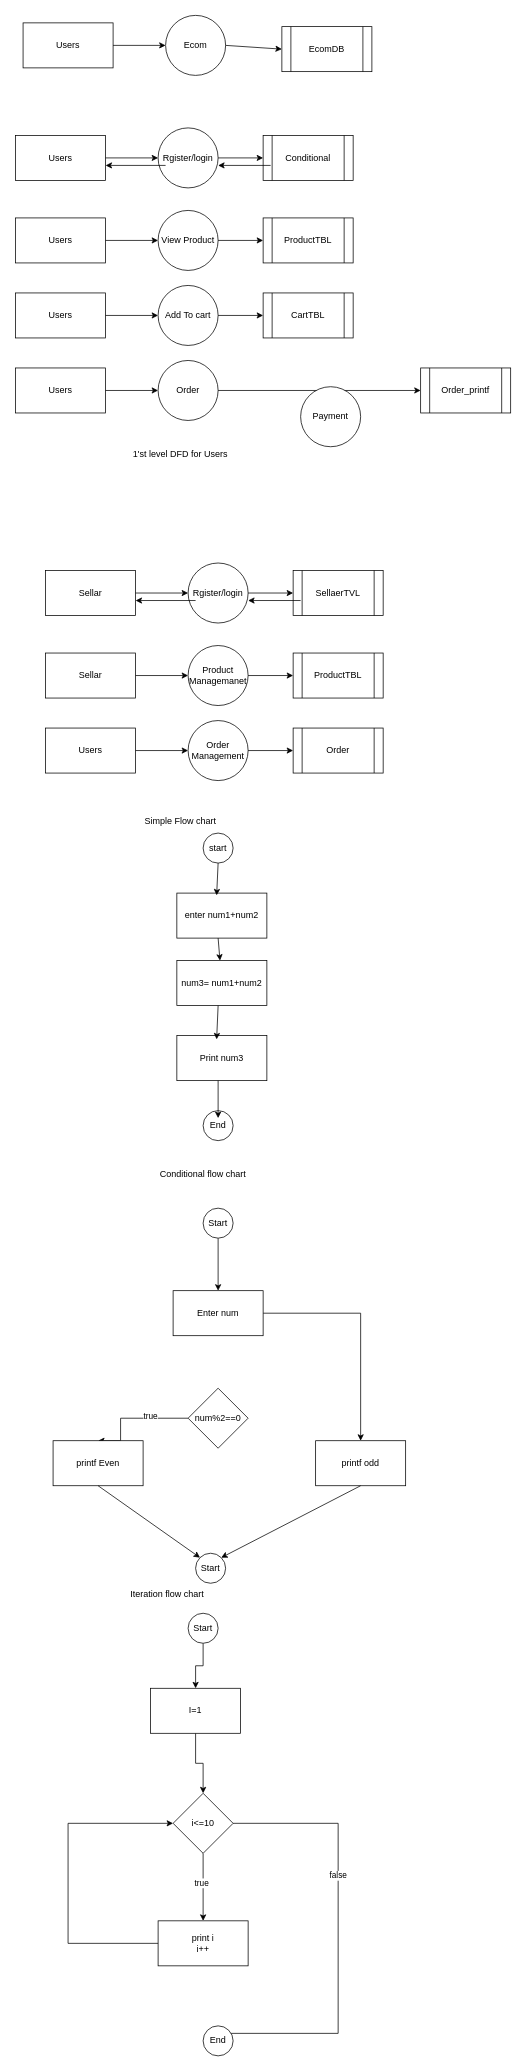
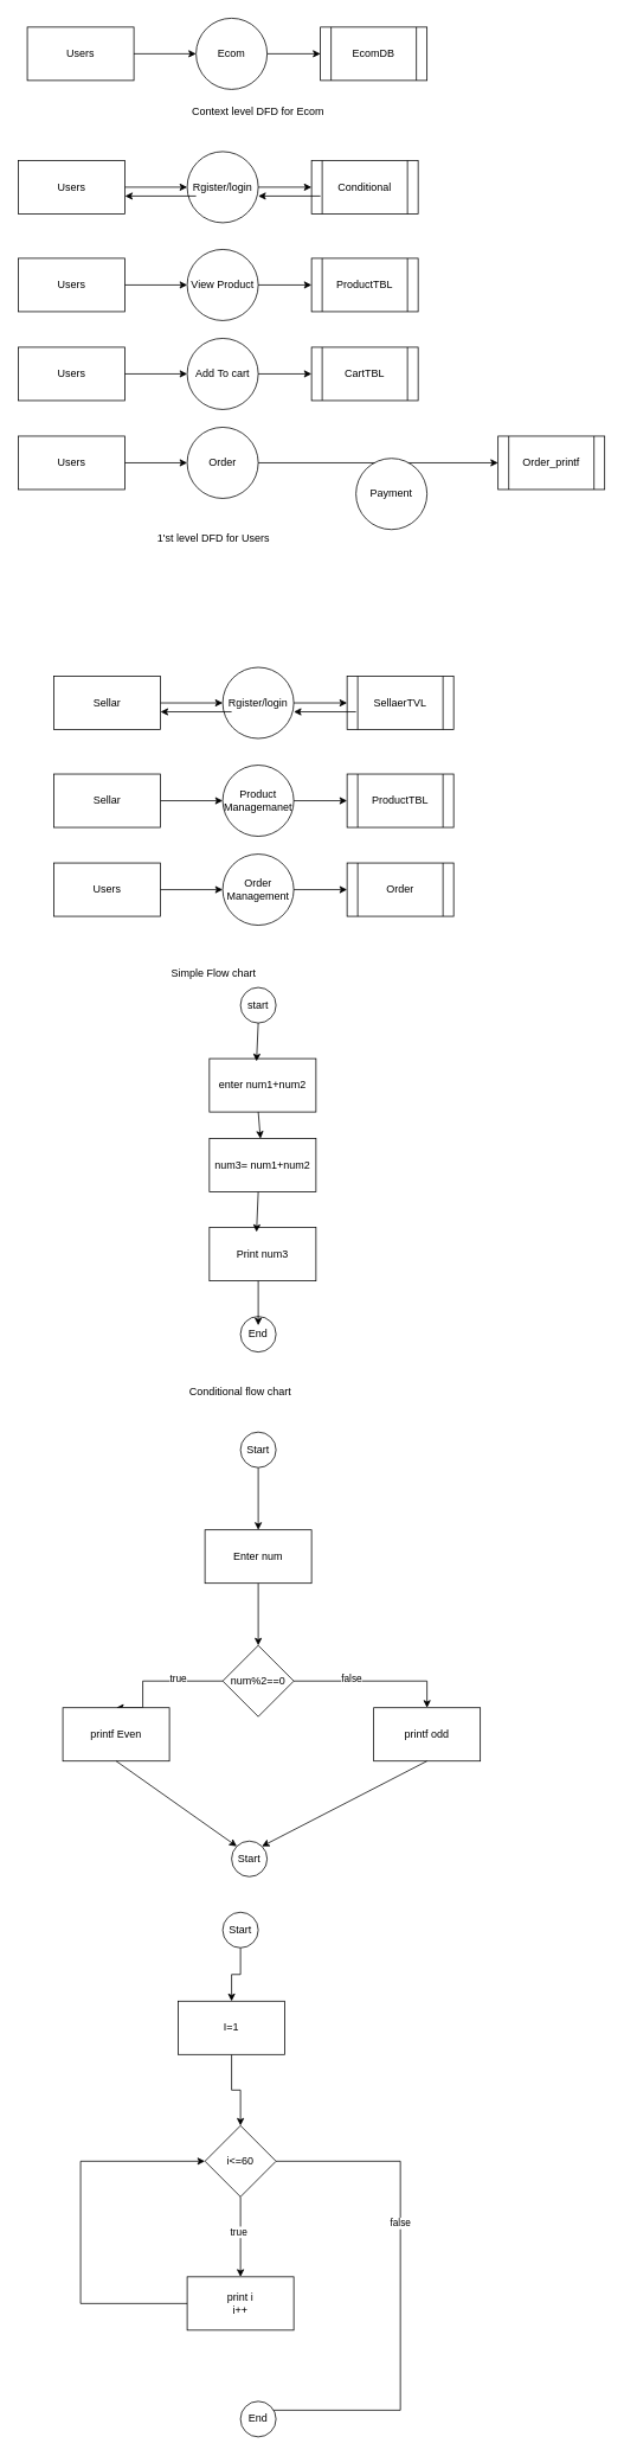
  <mxCell id="0" />
  <mxCell id="1" parent="0" />
  <mxCell id="2" value="Users" style="rounded=0;whiteSpace=wrap;html=1;" vertex="1" parent="1"><mxGeometry x="30" y="30" width="120" height="60" as="geometry" /></mxCell>
  <mxCell id="3" value="Ecom" style="ellipse;whiteSpace=wrap;html=1;aspect=fixed;" vertex="1" parent="1"><mxGeometry x="220" y="20" width="80" height="80" as="geometry" /></mxCell>
- <mxCell id="4" value="EcomDB" style="shape=process;whiteSpace=wrap;html=1;backgroundOutline=1;" vertex="1" parent="1"><mxGeometry x="375" y="35" width="120" height="60" as="geometry" /></mxCell>
+ <mxCell id="4" value="EcomDB" style="shape=process;whiteSpace=wrap;html=1;backgroundOutline=1;" vertex="1" parent="1"><mxGeometry x="360" y="30" width="120" height="60" as="geometry" /></mxCell>
  <mxCell id="5" value="" style="endArrow=classic;html=1;rounded=0;entryX=0;entryY=0.5;entryDx=0;entryDy=0;" edge="1" parent="1" target="3"><mxGeometry width="50" height="50" relative="1" as="geometry"><mxPoint x="150" y="60" as="sourcePoint" /><mxPoint x="200" y="10" as="targetPoint" /></mxGeometry></mxCell>
  <mxCell id="6" value="" style="endArrow=classic;html=1;rounded=0;entryX=0;entryY=0.5;entryDx=0;entryDy=0;" edge="1" parent="1" target="4"><mxGeometry width="50" height="50" relative="1" as="geometry"><mxPoint x="300" y="60" as="sourcePoint" /><mxPoint x="350" y="10" as="targetPoint" /></mxGeometry></mxCell>
+ <mxCell id="7" value="Context level DFD for Ecom" style="text;html=1;align=center;verticalAlign=middle;whiteSpace=wrap;rounded=0;" vertex="1" parent="1"><mxGeometry x="140" y="110" width="300" height="30" as="geometry" /></mxCell>
  <mxCell id="8" value="Users" style="rounded=0;whiteSpace=wrap;html=1;" vertex="1" parent="1"><mxGeometry x="20" y="180" width="120" height="60" as="geometry" /></mxCell>
  <mxCell id="9" value="Rgister/login" style="ellipse;whiteSpace=wrap;html=1;aspect=fixed;" vertex="1" parent="1"><mxGeometry x="210" y="170" width="80" height="80" as="geometry" /></mxCell>
  <mxCell id="10" value="Conditional" style="shape=process;whiteSpace=wrap;html=1;backgroundOutline=1;" vertex="1" parent="1"><mxGeometry x="350" y="180" width="120" height="60" as="geometry" /></mxCell>
  <mxCell id="11" value="" style="endArrow=classic;html=1;rounded=0;entryX=0;entryY=0.5;entryDx=0;entryDy=0;" edge="1" parent="1" target="9"><mxGeometry width="50" height="50" relative="1" as="geometry"><mxPoint x="140" y="210" as="sourcePoint" /><mxPoint x="190" y="160" as="targetPoint" /></mxGeometry></mxCell>
  <mxCell id="12" value="" style="endArrow=classic;html=1;rounded=0;entryX=0;entryY=0.5;entryDx=0;entryDy=0;" edge="1" parent="1" target="10"><mxGeometry width="50" height="50" relative="1" as="geometry"><mxPoint x="290" y="210" as="sourcePoint" /><mxPoint x="340" y="160" as="targetPoint" /></mxGeometry></mxCell>
  <mxCell id="13" value="Users" style="rounded=0;whiteSpace=wrap;html=1;" vertex="1" parent="1"><mxGeometry x="20" y="290" width="120" height="60" as="geometry" /></mxCell>
  <mxCell id="14" value="View Product" style="ellipse;whiteSpace=wrap;html=1;aspect=fixed;" vertex="1" parent="1"><mxGeometry x="210" y="280" width="80" height="80" as="geometry" /></mxCell>
  <mxCell id="15" value="ProductTBL" style="shape=process;whiteSpace=wrap;html=1;backgroundOutline=1;" vertex="1" parent="1"><mxGeometry x="350" y="290" width="120" height="60" as="geometry" /></mxCell>
  <mxCell id="16" value="" style="endArrow=classic;html=1;rounded=0;entryX=0;entryY=0.5;entryDx=0;entryDy=0;" edge="1" parent="1" target="14"><mxGeometry width="50" height="50" relative="1" as="geometry"><mxPoint x="140" y="320" as="sourcePoint" /><mxPoint x="190" y="270" as="targetPoint" /></mxGeometry></mxCell>
  <mxCell id="17" value="" style="endArrow=classic;html=1;rounded=0;entryX=0;entryY=0.5;entryDx=0;entryDy=0;" edge="1" parent="1" target="15"><mxGeometry width="50" height="50" relative="1" as="geometry"><mxPoint x="290" y="320" as="sourcePoint" /><mxPoint x="340" y="270" as="targetPoint" /></mxGeometry></mxCell>
  <mxCell id="18" value="Users" style="rounded=0;whiteSpace=wrap;html=1;" vertex="1" parent="1"><mxGeometry x="20" y="390" width="120" height="60" as="geometry" /></mxCell>
  <mxCell id="19" value="Add To cart" style="ellipse;whiteSpace=wrap;html=1;aspect=fixed;" vertex="1" parent="1"><mxGeometry x="210" y="380" width="80" height="80" as="geometry" /></mxCell>
  <mxCell id="20" value="CartTBL" style="shape=process;whiteSpace=wrap;html=1;backgroundOutline=1;" vertex="1" parent="1"><mxGeometry x="350" y="390" width="120" height="60" as="geometry" /></mxCell>
  <mxCell id="21" value="" style="endArrow=classic;html=1;rounded=0;entryX=0;entryY=0.5;entryDx=0;entryDy=0;" edge="1" parent="1" target="19"><mxGeometry width="50" height="50" relative="1" as="geometry"><mxPoint x="140" y="420" as="sourcePoint" /><mxPoint x="190" y="370" as="targetPoint" /></mxGeometry></mxCell>
  <mxCell id="22" value="" style="endArrow=classic;html=1;rounded=0;entryX=0;entryY=0.5;entryDx=0;entryDy=0;" edge="1" parent="1" target="20"><mxGeometry width="50" height="50" relative="1" as="geometry"><mxPoint x="290" y="420" as="sourcePoint" /><mxPoint x="340" y="370" as="targetPoint" /></mxGeometry></mxCell>
  <mxCell id="23" value="Users" style="rounded=0;whiteSpace=wrap;html=1;" vertex="1" parent="1"><mxGeometry x="20" y="490" width="120" height="60" as="geometry" /></mxCell>
  <mxCell id="24" value="Order" style="ellipse;whiteSpace=wrap;html=1;aspect=fixed;" vertex="1" parent="1"><mxGeometry x="210" y="480" width="80" height="80" as="geometry" /></mxCell>
  <mxCell id="25" value="Order_printf" style="shape=process;whiteSpace=wrap;html=1;backgroundOutline=1;" vertex="1" parent="1"><mxGeometry x="560" y="490" width="120" height="60" as="geometry" /></mxCell>
  <mxCell id="26" value="" style="endArrow=classic;html=1;rounded=0;entryX=0;entryY=0.5;entryDx=0;entryDy=0;" edge="1" parent="1" target="24"><mxGeometry width="50" height="50" relative="1" as="geometry"><mxPoint x="140" y="520" as="sourcePoint" /><mxPoint x="190" y="470" as="targetPoint" /></mxGeometry></mxCell>
  <mxCell id="27" value="" style="endArrow=classic;html=1;rounded=0;entryX=0;entryY=0.5;entryDx=0;entryDy=0;" edge="1" parent="1" target="25"><mxGeometry width="50" height="50" relative="1" as="geometry"><mxPoint x="290" y="520" as="sourcePoint" /><mxPoint x="340" y="470" as="targetPoint" /></mxGeometry></mxCell>
  <mxCell id="28" value="" style="endArrow=classic;html=1;rounded=0;" edge="1" parent="1"><mxGeometry width="50" height="50" relative="1" as="geometry"><mxPoint x="360" y="220" as="sourcePoint" /><mxPoint x="290" y="220" as="targetPoint" /></mxGeometry></mxCell>
  <mxCell id="29" value="" style="endArrow=classic;html=1;rounded=0;exitX=0.125;exitY=0.625;exitDx=0;exitDy=0;exitPerimeter=0;" edge="1" parent="1" source="9"><mxGeometry width="50" height="50" relative="1" as="geometry"><mxPoint x="90" y="270" as="sourcePoint" /><mxPoint x="140" y="220" as="targetPoint" /></mxGeometry></mxCell>
  <mxCell id="30" value="Payment" style="ellipse;whiteSpace=wrap;html=1;aspect=fixed;" vertex="1" parent="1"><mxGeometry x="400" y="515" width="80" height="80" as="geometry" /></mxCell>
  <mxCell id="31" value="1'st level DFD for Users" style="text;html=1;align=center;verticalAlign=middle;whiteSpace=wrap;rounded=0;" vertex="1" parent="1"><mxGeometry x="90" y="590" width="300" height="30" as="geometry" /></mxCell>
  <mxCell id="32" value="Sellar" style="rounded=0;whiteSpace=wrap;html=1;" vertex="1" parent="1"><mxGeometry x="60" y="760" width="120" height="60" as="geometry" /></mxCell>
  <mxCell id="33" value="Rgister/login" style="ellipse;whiteSpace=wrap;html=1;aspect=fixed;" vertex="1" parent="1"><mxGeometry x="250" y="750" width="80" height="80" as="geometry" /></mxCell>
  <mxCell id="34" value="SellaerTVL" style="shape=process;whiteSpace=wrap;html=1;backgroundOutline=1;" vertex="1" parent="1"><mxGeometry x="390" y="760" width="120" height="60" as="geometry" /></mxCell>
  <mxCell id="35" value="" style="endArrow=classic;html=1;rounded=0;entryX=0;entryY=0.5;entryDx=0;entryDy=0;" edge="1" parent="1" target="33"><mxGeometry width="50" height="50" relative="1" as="geometry"><mxPoint x="180" y="790" as="sourcePoint" /><mxPoint x="230" y="740" as="targetPoint" /></mxGeometry></mxCell>
  <mxCell id="36" value="" style="endArrow=classic;html=1;rounded=0;entryX=0;entryY=0.5;entryDx=0;entryDy=0;" edge="1" parent="1" target="34"><mxGeometry width="50" height="50" relative="1" as="geometry"><mxPoint x="330" y="790" as="sourcePoint" /><mxPoint x="380" y="740" as="targetPoint" /></mxGeometry></mxCell>
  <mxCell id="37" value="Sellar" style="rounded=0;whiteSpace=wrap;html=1;" vertex="1" parent="1"><mxGeometry x="60" y="870" width="120" height="60" as="geometry" /></mxCell>
  <mxCell id="38" value="Product Managemanet" style="ellipse;whiteSpace=wrap;html=1;aspect=fixed;" vertex="1" parent="1"><mxGeometry x="250" y="860" width="80" height="80" as="geometry" /></mxCell>
  <mxCell id="39" value="ProductTBL" style="shape=process;whiteSpace=wrap;html=1;backgroundOutline=1;" vertex="1" parent="1"><mxGeometry x="390" y="870" width="120" height="60" as="geometry" /></mxCell>
  <mxCell id="40" value="" style="endArrow=classic;html=1;rounded=0;entryX=0;entryY=0.5;entryDx=0;entryDy=0;" edge="1" parent="1" target="38"><mxGeometry width="50" height="50" relative="1" as="geometry"><mxPoint x="180" y="900" as="sourcePoint" /><mxPoint x="230" y="850" as="targetPoint" /></mxGeometry></mxCell>
  <mxCell id="41" value="" style="endArrow=classic;html=1;rounded=0;entryX=0;entryY=0.5;entryDx=0;entryDy=0;" edge="1" parent="1" target="39"><mxGeometry width="50" height="50" relative="1" as="geometry"><mxPoint x="330" y="900" as="sourcePoint" /><mxPoint x="380" y="850" as="targetPoint" /></mxGeometry></mxCell>
  <mxCell id="42" value="Users" style="rounded=0;whiteSpace=wrap;html=1;" vertex="1" parent="1"><mxGeometry x="60" y="970" width="120" height="60" as="geometry" /></mxCell>
  <mxCell id="43" value="Order Management" style="ellipse;whiteSpace=wrap;html=1;aspect=fixed;" vertex="1" parent="1"><mxGeometry x="250" y="960" width="80" height="80" as="geometry" /></mxCell>
  <mxCell id="44" value="Order" style="shape=process;whiteSpace=wrap;html=1;backgroundOutline=1;" vertex="1" parent="1"><mxGeometry x="390" y="970" width="120" height="60" as="geometry" /></mxCell>
  <mxCell id="45" value="" style="endArrow=classic;html=1;rounded=0;entryX=0;entryY=0.5;entryDx=0;entryDy=0;" edge="1" parent="1" target="43"><mxGeometry width="50" height="50" relative="1" as="geometry"><mxPoint x="180" y="1000" as="sourcePoint" /><mxPoint x="230" y="950" as="targetPoint" /></mxGeometry></mxCell>
  <mxCell id="46" value="" style="endArrow=classic;html=1;rounded=0;entryX=0;entryY=0.5;entryDx=0;entryDy=0;" edge="1" parent="1" target="44"><mxGeometry width="50" height="50" relative="1" as="geometry"><mxPoint x="330" y="1000" as="sourcePoint" /><mxPoint x="380" y="950" as="targetPoint" /></mxGeometry></mxCell>
  <mxCell id="47" value="" style="endArrow=classic;html=1;rounded=0;" edge="1" parent="1"><mxGeometry width="50" height="50" relative="1" as="geometry"><mxPoint x="400" y="800" as="sourcePoint" /><mxPoint x="330" y="800" as="targetPoint" /></mxGeometry></mxCell>
  <mxCell id="48" value="" style="endArrow=classic;html=1;rounded=0;exitX=0.125;exitY=0.625;exitDx=0;exitDy=0;exitPerimeter=0;" edge="1" parent="1" source="33"><mxGeometry width="50" height="50" relative="1" as="geometry"><mxPoint x="130" y="850" as="sourcePoint" /><mxPoint x="180" y="800" as="targetPoint" /></mxGeometry></mxCell>
  <mxCell id="49" value="Simple Flow chart" style="text;html=1;align=center;verticalAlign=middle;whiteSpace=wrap;rounded=0;" vertex="1" parent="1"><mxGeometry x="30" y="1080" width="420" height="30" as="geometry" /></mxCell>
  <mxCell id="50" value="start" style="ellipse;whiteSpace=wrap;html=1;aspect=fixed;" vertex="1" parent="1"><mxGeometry x="270" y="1110" width="40" height="40" as="geometry" /></mxCell>
  <mxCell id="51" value="enter num1+num2" style="rounded=0;whiteSpace=wrap;html=1;" vertex="1" parent="1"><mxGeometry x="235" y="1190" width="120" height="60" as="geometry" /></mxCell>
  <mxCell id="52" value="num3= num1+num2" style="rounded=0;whiteSpace=wrap;html=1;" vertex="1" parent="1"><mxGeometry x="235" y="1280" width="120" height="60" as="geometry" /></mxCell>
  <mxCell id="53" value="Print num3" style="rounded=0;whiteSpace=wrap;html=1;" vertex="1" parent="1"><mxGeometry x="235" y="1380" width="120" height="60" as="geometry" /></mxCell>
  <mxCell id="54" value="End" style="ellipse;whiteSpace=wrap;html=1;aspect=fixed;" vertex="1" parent="1"><mxGeometry x="270" y="1480" width="40" height="40" as="geometry" /></mxCell>
  <mxCell id="55" value="" style="endArrow=classic;html=1;rounded=0;entryX=0.442;entryY=0.05;entryDx=0;entryDy=0;entryPerimeter=0;" edge="1" parent="1" target="51"><mxGeometry width="50" height="50" relative="1" as="geometry"><mxPoint x="290" y="1150" as="sourcePoint" /><mxPoint x="340" y="1100" as="targetPoint" /></mxGeometry></mxCell>
  <mxCell id="56" value="" style="endArrow=classic;html=1;rounded=0;" edge="1" parent="1" target="52"><mxGeometry width="50" height="50" relative="1" as="geometry"><mxPoint x="290" y="1250" as="sourcePoint" /><mxPoint x="340" y="1200" as="targetPoint" /></mxGeometry></mxCell>
  <mxCell id="57" value="" style="endArrow=classic;html=1;rounded=0;entryX=0.442;entryY=0.083;entryDx=0;entryDy=0;entryPerimeter=0;" edge="1" parent="1" target="53"><mxGeometry width="50" height="50" relative="1" as="geometry"><mxPoint x="290" y="1340" as="sourcePoint" /><mxPoint x="340" y="1290" as="targetPoint" /></mxGeometry></mxCell>
  <mxCell id="58" value="" style="endArrow=classic;html=1;rounded=0;" edge="1" parent="1"><mxGeometry width="50" height="50" relative="1" as="geometry"><mxPoint x="290" y="1440" as="sourcePoint" /><mxPoint x="290" y="1490" as="targetPoint" /></mxGeometry></mxCell>
  <mxCell id="59" value="Conditional flow chart" style="text;html=1;align=center;verticalAlign=middle;whiteSpace=wrap;rounded=0;" vertex="1" parent="1"><mxGeometry x="100" y="1550" width="340" height="30" as="geometry" /></mxCell>
  <mxCell id="60" value="" style="edgeStyle=orthogonalEdgeStyle;rounded=0;orthogonalLoop=1;jettySize=auto;html=1;" edge="1" parent="1" source="61" target="63"><mxGeometry relative="1" as="geometry" /></mxCell>
  <mxCell id="61" value="Start" style="ellipse;whiteSpace=wrap;html=1;aspect=fixed;" vertex="1" parent="1"><mxGeometry x="270" y="1610" width="40" height="40" as="geometry" /></mxCell>
- <mxCell id="62" value="" style="edgeStyle=orthogonalEdgeStyle;rounded=0;orthogonalLoop=1;jettySize=auto;html=1;" edge="1" parent="1" source="63" target="70"><mxGeometry relative="1" as="geometry" /></mxCell>
+ <mxCell id="62" value="" style="edgeStyle=orthogonalEdgeStyle;rounded=0;orthogonalLoop=1;jettySize=auto;html=1;" edge="1" parent="1" source="63" target="68"><mxGeometry relative="1" as="geometry" /></mxCell>
  <mxCell id="63" value="Enter num" style="whiteSpace=wrap;html=1;" vertex="1" parent="1"><mxGeometry x="230" y="1720" width="120" height="60" as="geometry" /></mxCell>
  <mxCell id="64" value="" style="edgeStyle=orthogonalEdgeStyle;rounded=0;orthogonalLoop=1;jettySize=auto;html=1;exitX=0;exitY=0.5;exitDx=0;exitDy=0;" edge="1" parent="1" source="68"><mxGeometry relative="1" as="geometry"><mxPoint x="190" y="1860" as="sourcePoint" /><mxPoint x="130" y="1920" as="targetPoint" /><Array as="points"><mxPoint x="160" y="1890" /><mxPoint x="160" y="1920" /></Array></mxGeometry></mxCell>
  <mxCell id="65" value="true" style="edgeLabel;html=1;align=center;verticalAlign=middle;resizable=0;points=[];" vertex="1" connectable="0" parent="64"><mxGeometry x="-0.32" y="-3" relative="1" as="geometry"><mxPoint as="offset" /></mxGeometry></mxCell>
+ <mxCell id="66" value="" style="edgeStyle=orthogonalEdgeStyle;rounded=0;orthogonalLoop=1;jettySize=auto;html=1;" edge="1" parent="1" source="68" target="70"><mxGeometry relative="1" as="geometry"><Array as="points"><mxPoint x="480" y="1890" /></Array></mxGeometry></mxCell>
+ <mxCell id="67" value="false" style="edgeLabel;html=1;align=center;verticalAlign=middle;resizable=0;points=[];" vertex="1" connectable="0" parent="66"><mxGeometry x="-0.289" y="3" relative="1" as="geometry"><mxPoint as="offset" /></mxGeometry></mxCell>
  <mxCell id="68" value="num%2==0" style="rhombus;whiteSpace=wrap;html=1;" vertex="1" parent="1"><mxGeometry x="250" y="1850" width="80" height="80" as="geometry" /></mxCell>
  <mxCell id="69" value="printf Even" style="whiteSpace=wrap;html=1;" vertex="1" parent="1"><mxGeometry x="70" y="1920" width="120" height="60" as="geometry" /></mxCell>
  <mxCell id="70" value="printf odd" style="whiteSpace=wrap;html=1;" vertex="1" parent="1"><mxGeometry x="420" y="1920" width="120" height="60" as="geometry" /></mxCell>
  <mxCell id="71" value="" style="endArrow=classic;html=1;rounded=0;entryX=0;entryY=0;entryDx=0;entryDy=0;" edge="1" parent="1" target="73"><mxGeometry width="50" height="50" relative="1" as="geometry"><mxPoint x="130" y="1980" as="sourcePoint" /><mxPoint x="247.04" y="2114" as="targetPoint" /></mxGeometry></mxCell>
  <mxCell id="72" value="" style="endArrow=classic;html=1;rounded=0;entryX=1;entryY=0;entryDx=0;entryDy=0;" edge="1" parent="1" target="73"><mxGeometry width="50" height="50" relative="1" as="geometry"><mxPoint x="480" y="1980" as="sourcePoint" /><mxPoint x="318.284" y="2091.716" as="targetPoint" /></mxGeometry></mxCell>
  <mxCell id="73" value="Start" style="ellipse;whiteSpace=wrap;html=1;aspect=fixed;" vertex="1" parent="1"><mxGeometry x="260" y="2070" width="40" height="40" as="geometry" /></mxCell>
- <mxCell id="74" value="Iteration flow chart" style="text;html=1;align=center;verticalAlign=middle;whiteSpace=wrap;rounded=0;" vertex="1" parent="1"><mxGeometry x="70" y="2110" width="305" height="30" as="geometry" /></mxCell>
  <mxCell id="75" value="" style="edgeStyle=orthogonalEdgeStyle;rounded=0;orthogonalLoop=1;jettySize=auto;html=1;" edge="1" parent="1" source="76" target="78"><mxGeometry relative="1" as="geometry" /></mxCell>
  <mxCell id="76" value="Start" style="ellipse;whiteSpace=wrap;html=1;aspect=fixed;" vertex="1" parent="1"><mxGeometry x="250" y="2150" width="40" height="40" as="geometry" /></mxCell>
  <mxCell id="77" value="" style="edgeStyle=orthogonalEdgeStyle;rounded=0;orthogonalLoop=1;jettySize=auto;html=1;" edge="1" parent="1" source="78" target="81"><mxGeometry relative="1" as="geometry" /></mxCell>
  <mxCell id="78" value="I=1" style="whiteSpace=wrap;html=1;" vertex="1" parent="1"><mxGeometry x="200" y="2250" width="120" height="60" as="geometry" /></mxCell>
  <mxCell id="79" value="" style="edgeStyle=orthogonalEdgeStyle;rounded=0;orthogonalLoop=1;jettySize=auto;html=1;" edge="1" parent="1" source="81" target="82"><mxGeometry relative="1" as="geometry" /></mxCell>
  <mxCell id="80" value="true" style="edgeLabel;html=1;align=center;verticalAlign=middle;resizable=0;points=[];" vertex="1" connectable="0" parent="79"><mxGeometry x="-0.133" y="-3" relative="1" as="geometry"><mxPoint as="offset" /></mxGeometry></mxCell>
- <mxCell id="81" value="i&amp;lt;=10" style="rhombus;whiteSpace=wrap;html=1;" vertex="1" parent="1"><mxGeometry x="230" y="2390" width="80" height="80" as="geometry" /></mxCell>
+ <mxCell id="81" value="i&amp;lt;=60" style="rhombus;whiteSpace=wrap;html=1;" vertex="1" parent="1"><mxGeometry x="230" y="2390" width="80" height="80" as="geometry" /></mxCell>
  <mxCell id="82" value="print i&lt;div&gt;i++&lt;/div&gt;" style="whiteSpace=wrap;html=1;" vertex="1" parent="1"><mxGeometry x="210" y="2560" width="120" height="60" as="geometry" /></mxCell>
  <mxCell id="83" value="" style="endArrow=classic;html=1;rounded=0;entryX=0;entryY=0.5;entryDx=0;entryDy=0;exitX=0;exitY=0.5;exitDx=0;exitDy=0;" edge="1" parent="1" source="82" target="81"><mxGeometry width="50" height="50" relative="1" as="geometry"><mxPoint x="190" y="2480" as="sourcePoint" /><mxPoint x="240" y="2430" as="targetPoint" /><Array as="points"><mxPoint x="90" y="2590" /><mxPoint x="90" y="2430" /></Array></mxGeometry></mxCell>
  <mxCell id="84" value="" style="endArrow=classic;html=1;rounded=0;" edge="1" parent="1"><mxGeometry width="50" height="50" relative="1" as="geometry"><mxPoint x="310" y="2430" as="sourcePoint" /><mxPoint x="280" y="2710" as="targetPoint" /><Array as="points"><mxPoint x="450" y="2430" /><mxPoint x="450" y="2710" /></Array></mxGeometry></mxCell>
  <mxCell id="85" value="false" style="edgeLabel;html=1;align=center;verticalAlign=middle;resizable=0;points=[];" vertex="1" connectable="0" parent="84"><mxGeometry x="-0.291" y="-1" relative="1" as="geometry"><mxPoint as="offset" /></mxGeometry></mxCell>
  <mxCell id="86" value="End" style="ellipse;whiteSpace=wrap;html=1;aspect=fixed;" vertex="1" parent="1"><mxGeometry x="270" y="2700" width="40" height="40" as="geometry" /></mxCell>
